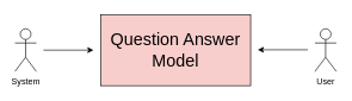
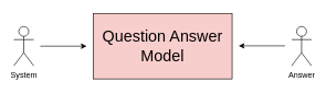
  <mxCell id="0" />
  <mxCell id="1" parent="0" />
  <mxCell id="2" value="&lt;font style=&quot;font-size: 24px&quot;&gt;Question Answer Model&lt;/font&gt;" style="rounded=0;whiteSpace=wrap;html=1;fillColor=#f8cecc;" vertex="1" parent="1"><mxGeometry x="140" y="20" width="210" height="100" as="geometry" /></mxCell>
  <mxCell id="3" value="System" style="shape=umlActor;verticalLabelPosition=bottom;verticalAlign=top;html=1;outlineConnect=0;" vertex="1" parent="1"><mxGeometry x="20" y="40" width="30" height="60" as="geometry" /></mxCell>
- <mxCell id="4" value="User" style="shape=umlActor;verticalLabelPosition=bottom;verticalAlign=top;html=1;outlineConnect=0;" vertex="1" parent="1"><mxGeometry x="440" y="40" width="30" height="60" as="geometry" /></mxCell>
+ <mxCell id="4" value="Answer" style="shape=umlActor;verticalLabelPosition=bottom;verticalAlign=top;html=1;outlineConnect=0;" vertex="1" parent="1"><mxGeometry x="440" y="40" width="30" height="60" as="geometry" /></mxCell>
  <mxCell id="5" value="" style="endArrow=classic;html=1;" edge="1" parent="1"><mxGeometry width="50" height="50" relative="1" as="geometry"><mxPoint x="60" y="70" as="sourcePoint" /><mxPoint x="130" y="70" as="targetPoint" /></mxGeometry></mxCell>
  <mxCell id="6" value="" style="endArrow=classic;html=1;" edge="1" parent="1"><mxGeometry width="50" height="50" relative="1" as="geometry"><mxPoint x="430" y="69.5" as="sourcePoint" /><mxPoint x="360" y="69.5" as="targetPoint" /></mxGeometry></mxCell>
